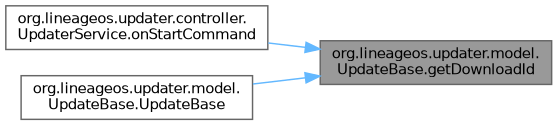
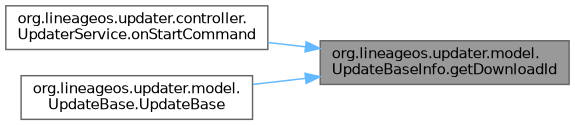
  digraph {
    rankdir=RL
    node [color=grey40 fillcolor=white fontname=Helvetica fontsize=10 shape=box style=filled]
    edge [color=steelblue1 dir=back fontname=Helvetica fontsize=10 labelfontname=Helvetica labelfontsize=10 style=solid]
-   n1 [color=gray40 fillcolor=grey60 fontcolor=black height=0.2 label="org.lineageos.updater.model.\lUpdateBase.getDownloadId" width=0.4]
+   n1 [color=gray40 fillcolor=grey60 fontcolor=black height=0.2 label="org.lineageos.updater.model.\lUpdateBaseInfo.getDownloadId" width=0.4]
    n2 [height=0.2 label="org.lineageos.updater.controller.\lUpdaterService.onStartCommand" width=0.4]
    n3 [height=0.2 label="org.lineageos.updater.model.\lUpdateBase.UpdateBase" width=0.4]
    n1 -> n2
    n1 -> n3
  }
